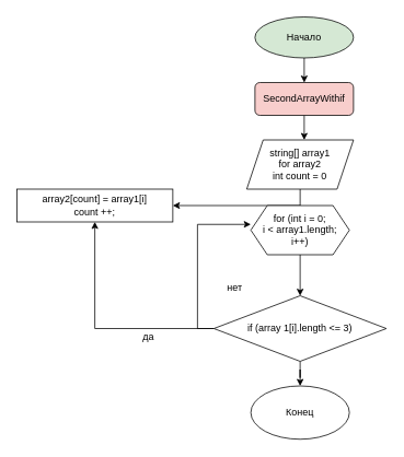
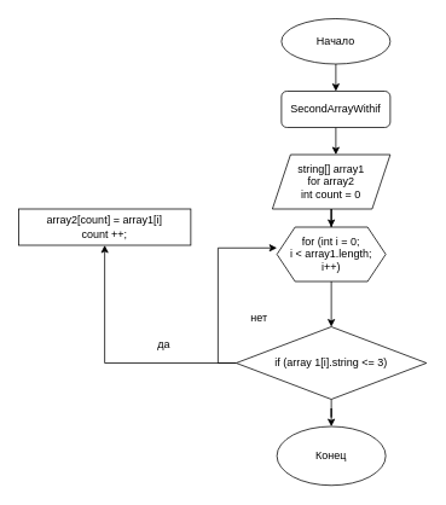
  <mxCell id="0" />
  <mxCell id="1" parent="0" />
- <mxCell id="2" value="Начало" style="ellipse;whiteSpace=wrap;html=1;fillColor=#d5e8d4;" vertex="1" parent="1"><mxGeometry x="310" y="20" width="120" height="50" as="geometry" /></mxCell>
+ <mxCell id="2" value="Начало" style="ellipse;whiteSpace=wrap;html=1;" vertex="1" parent="1"><mxGeometry x="310" y="20" width="120" height="50" as="geometry" /></mxCell>
  <mxCell id="3" value="" style="endArrow=classic;html=1;rounded=0;" edge="1" parent="1"><mxGeometry width="50" height="50" relative="1" as="geometry"><mxPoint x="370" y="70" as="sourcePoint" /><mxPoint x="370" y="100" as="targetPoint" /></mxGeometry></mxCell>
  <mxCell id="4" style="edgeStyle=orthogonalEdgeStyle;rounded=0;orthogonalLoop=1;jettySize=auto;html=1;exitX=0.5;exitY=1;exitDx=0;exitDy=0;" edge="1" parent="1" source="5"><mxGeometry relative="1" as="geometry"><mxPoint x="370" y="170" as="targetPoint" /></mxGeometry></mxCell>
- <mxCell id="5" value="SecondArrayWithif" style="rounded=1;whiteSpace=wrap;html=1;fillColor=#f8cecc;" vertex="1" parent="1"><mxGeometry x="310" y="100" width="120" height="40" as="geometry" /></mxCell>
- <mxCell id="6" style="edgeStyle=orthogonalEdgeStyle;rounded=0;orthogonalLoop=1;jettySize=auto;html=1;exitX=0.5;exitY=1;exitDx=0;exitDy=0;" edge="1" parent="1" source="7" target="14"><mxGeometry relative="1" as="geometry"><mxPoint x="365" y="260" as="targetPoint" /></mxGeometry></mxCell>
+ <mxCell id="5" value="SecondArrayWithif" style="rounded=1;whiteSpace=wrap;html=1;" vertex="1" parent="1"><mxGeometry x="310" y="100" width="120" height="40" as="geometry" /></mxCell>
+ <mxCell id="6" style="edgeStyle=orthogonalEdgeStyle;rounded=0;orthogonalLoop=1;jettySize=auto;html=1;exitX=0.5;exitY=1;exitDx=0;exitDy=0;" edge="1" parent="1" source="7" target="9"><mxGeometry relative="1" as="geometry"><mxPoint x="365" y="260" as="targetPoint" /></mxGeometry></mxCell>
  <mxCell id="7" value="string[] array1&lt;br&gt;for array2&lt;br&gt;int count = 0" style="shape=parallelogram;perimeter=parallelogramPerimeter;whiteSpace=wrap;html=1;fixedSize=1;" vertex="1" parent="1"><mxGeometry x="300" y="170" width="130" height="60" as="geometry" /></mxCell>
  <mxCell id="8" style="edgeStyle=orthogonalEdgeStyle;rounded=0;orthogonalLoop=1;jettySize=auto;html=1;exitX=0.5;exitY=1;exitDx=0;exitDy=0;" edge="1" parent="1" source="9" target="13"><mxGeometry relative="1" as="geometry"><mxPoint x="365" y="370" as="targetPoint" /></mxGeometry></mxCell>
  <mxCell id="9" value="for (int i = 0;&lt;br&gt;i &amp;lt; array1.length;&lt;br&gt;i++)" style="shape=hexagon;perimeter=hexagonPerimeter2;whiteSpace=wrap;html=1;fixedSize=1;" vertex="1" parent="1"><mxGeometry x="305" y="250" width="120" height="60" as="geometry" /></mxCell>
  <mxCell id="10" style="edgeStyle=orthogonalEdgeStyle;rounded=0;orthogonalLoop=1;jettySize=auto;html=1;exitX=0;exitY=0.5;exitDx=0;exitDy=0;entryX=0;entryY=0.383;entryDx=0;entryDy=0;entryPerimeter=0;" edge="1" parent="1" source="13" target="9"><mxGeometry relative="1" as="geometry"><Array as="points"><mxPoint x="240" y="400" /><mxPoint x="240" y="273" /></Array></mxGeometry></mxCell>
  <mxCell id="11" style="edgeStyle=orthogonalEdgeStyle;rounded=0;orthogonalLoop=1;jettySize=auto;html=1;exitX=0;exitY=0.5;exitDx=0;exitDy=0;" edge="1" parent="1" source="13" target="14"><mxGeometry relative="1" as="geometry"><mxPoint x="140" y="270" as="targetPoint" /></mxGeometry></mxCell>
  <mxCell id="12" style="edgeStyle=orthogonalEdgeStyle;rounded=0;orthogonalLoop=1;jettySize=auto;html=1;exitX=0.5;exitY=1;exitDx=0;exitDy=0;" edge="1" parent="1" source="13" target="17"><mxGeometry relative="1" as="geometry"><mxPoint x="365" y="470" as="targetPoint" /></mxGeometry></mxCell>
- <mxCell id="13" value="if (array 1[i].length &amp;lt;= 3)" style="rhombus;whiteSpace=wrap;html=1;" vertex="1" parent="1"><mxGeometry x="260" y="360" width="210" height="80" as="geometry" /></mxCell>
+ <mxCell id="13" value="if (array 1[i].string &amp;lt;= 3)" style="rhombus;whiteSpace=wrap;html=1;" vertex="1" parent="1"><mxGeometry x="260" y="360" width="210" height="80" as="geometry" /></mxCell>
  <mxCell id="14" value="array2[count] = array1[i]&lt;br&gt;count ++;" style="rounded=0;whiteSpace=wrap;html=1;" vertex="1" parent="1"><mxGeometry y="230" width="190" height="40" as="geometry" x="20" /></mxCell>
- <mxCell id="15" value="да" style="text;html=1;align=center;verticalAlign=middle;resizable=0;points=[];autosize=1;strokeColor=none;fillColor=none;" vertex="1" parent="1"><mxGeometry x="160" y="395" width="40" height="30" as="geometry" /></mxCell>
+ <mxCell id="15" value="да" style="text;html=1;align=center;verticalAlign=middle;resizable=0;points=[];autosize=1;strokeColor=none;fillColor=none;" vertex="1" parent="1"><mxGeometry x="160" y="365" width="40" height="30" as="geometry" /></mxCell>
  <mxCell id="16" value="нет" style="text;html=1;align=center;verticalAlign=middle;resizable=0;points=[];autosize=1;strokeColor=none;fillColor=none;" vertex="1" parent="1"><mxGeometry x="265" y="335" width="40" height="30" as="geometry" /></mxCell>
  <mxCell id="17" value="Конец" style="ellipse;whiteSpace=wrap;html=1;" vertex="1" parent="1"><mxGeometry x="305" y="470" width="120" height="65" as="geometry" /></mxCell>
